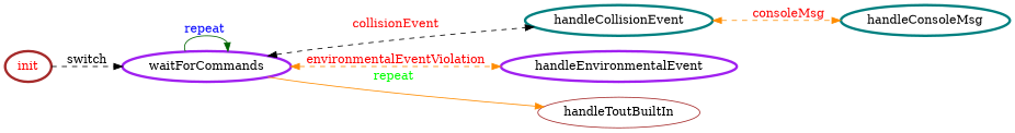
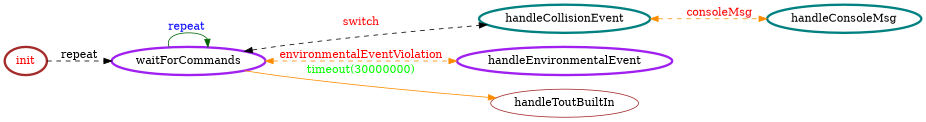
  digraph {
    rankdir=LR
    node [color=brown fontcolor=black penwidth=3]
    edge [color=darkorange fontcolor=red style=dashed]
    init [fontcolor=red]
    waitForCommands [color=purple]
    handleCollisionEvent [color=teal]
    handleEnvironmentalEvent [color=purple]
    handleToutBuiltIn [fontcolor="" penwidth=""]
    handleConsoleMsg [color=teal]
-   init -> waitForCommands [color=black fontcolor=black label=switch]
+   init -> waitForCommands [color=black fontcolor=black label=repeat]
    waitForCommands -> waitForCommands [color=darkgreen fontcolor=blue label="repeat " style=solid]
-   waitForCommands -> handleCollisionEvent [color=black dir=both label=collisionEvent]
+   waitForCommands -> handleCollisionEvent [color=black dir=both label=switch]
    waitForCommands -> handleEnvironmentalEvent [dir=both label=environmentalEventViolation]
-   waitForCommands -> handleToutBuiltIn [fontcolor=green label="repeat " style=solid]
+   waitForCommands -> handleToutBuiltIn [fontcolor=green label="timeout(30000000)" style=solid]
    handleCollisionEvent -> handleConsoleMsg [dir=both label=consoleMsg]
  }
